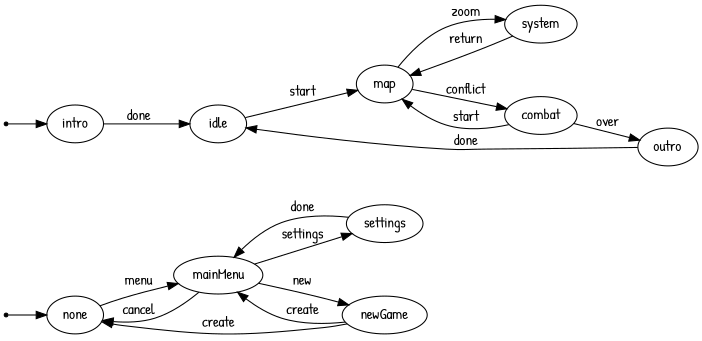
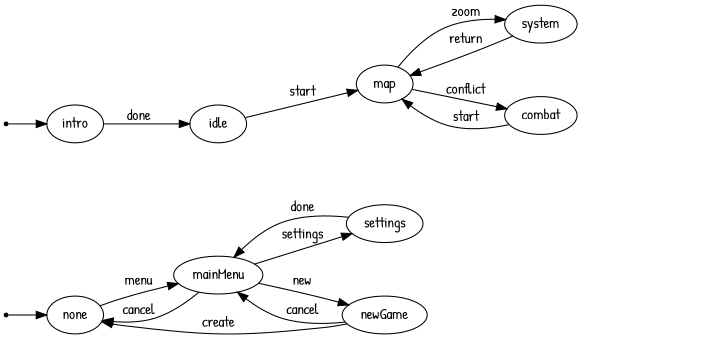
  digraph {
    fontname="Patrick Hand"
    rankdir=LR
    node [fontname="Patrick Hand" shape=oval]
    edge [fontname="Patrick Hand"]
    q0m [shape=point]
    none
    mainMenu
    q0r [shape=point]
    intro
    idle
    newGame
    settings
    map
    system
    combat
-   outro
    q0m -> none
    none -> mainMenu [label=menu]
    mainMenu -> none [label=cancel]
    mainMenu -> newGame [label=new]
    mainMenu -> settings [label=settings]
    q0r -> intro
    intro -> idle [label=done]
    idle -> map [label=start]
    newGame -> none [label=create]
-   newGame -> mainMenu [label=create]
+   newGame -> mainMenu [label=cancel]
    settings -> mainMenu [label=done]
    map -> system [label=zoom]
    map -> combat [label=conflict]
    system -> map [label=return]
    combat -> map [label=start]
-   combat -> outro [label=over]
-   outro -> idle [label=done]
  }
